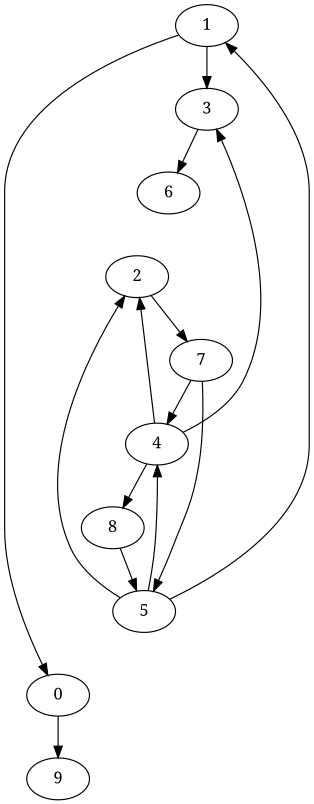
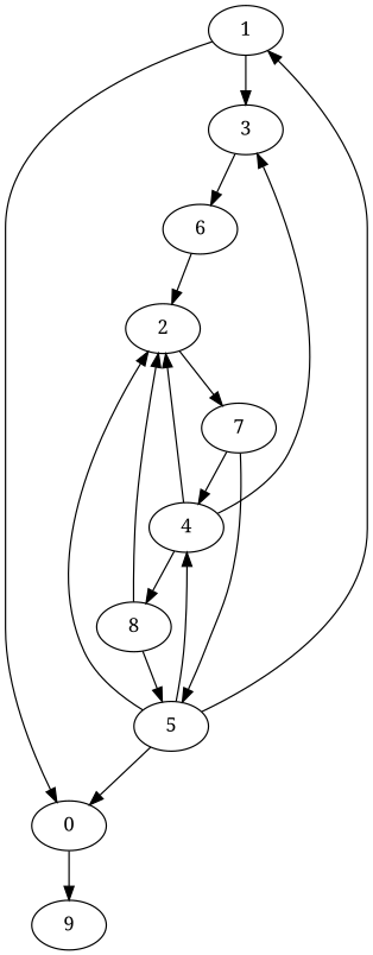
  strict digraph {
    fontname="Noto Serif"
    node [fontname="Noto Serif"]
    edge [fontname="Noto Serif"]
    0
    9
    2
    7
    1
    3
    6
    4
    5
    8
    0 -> 9
    2 -> 7
    7 -> 4
    7 -> 5
    1 -> 0
    1 -> 3
    3 -> 6
+   6 -> 2
    4 -> 2
    4 -> 3
    4 -> 8
+   5 -> 0
    5 -> 2
    5 -> 1
    5 -> 4
+   8 -> 2
    8 -> 5
  }
